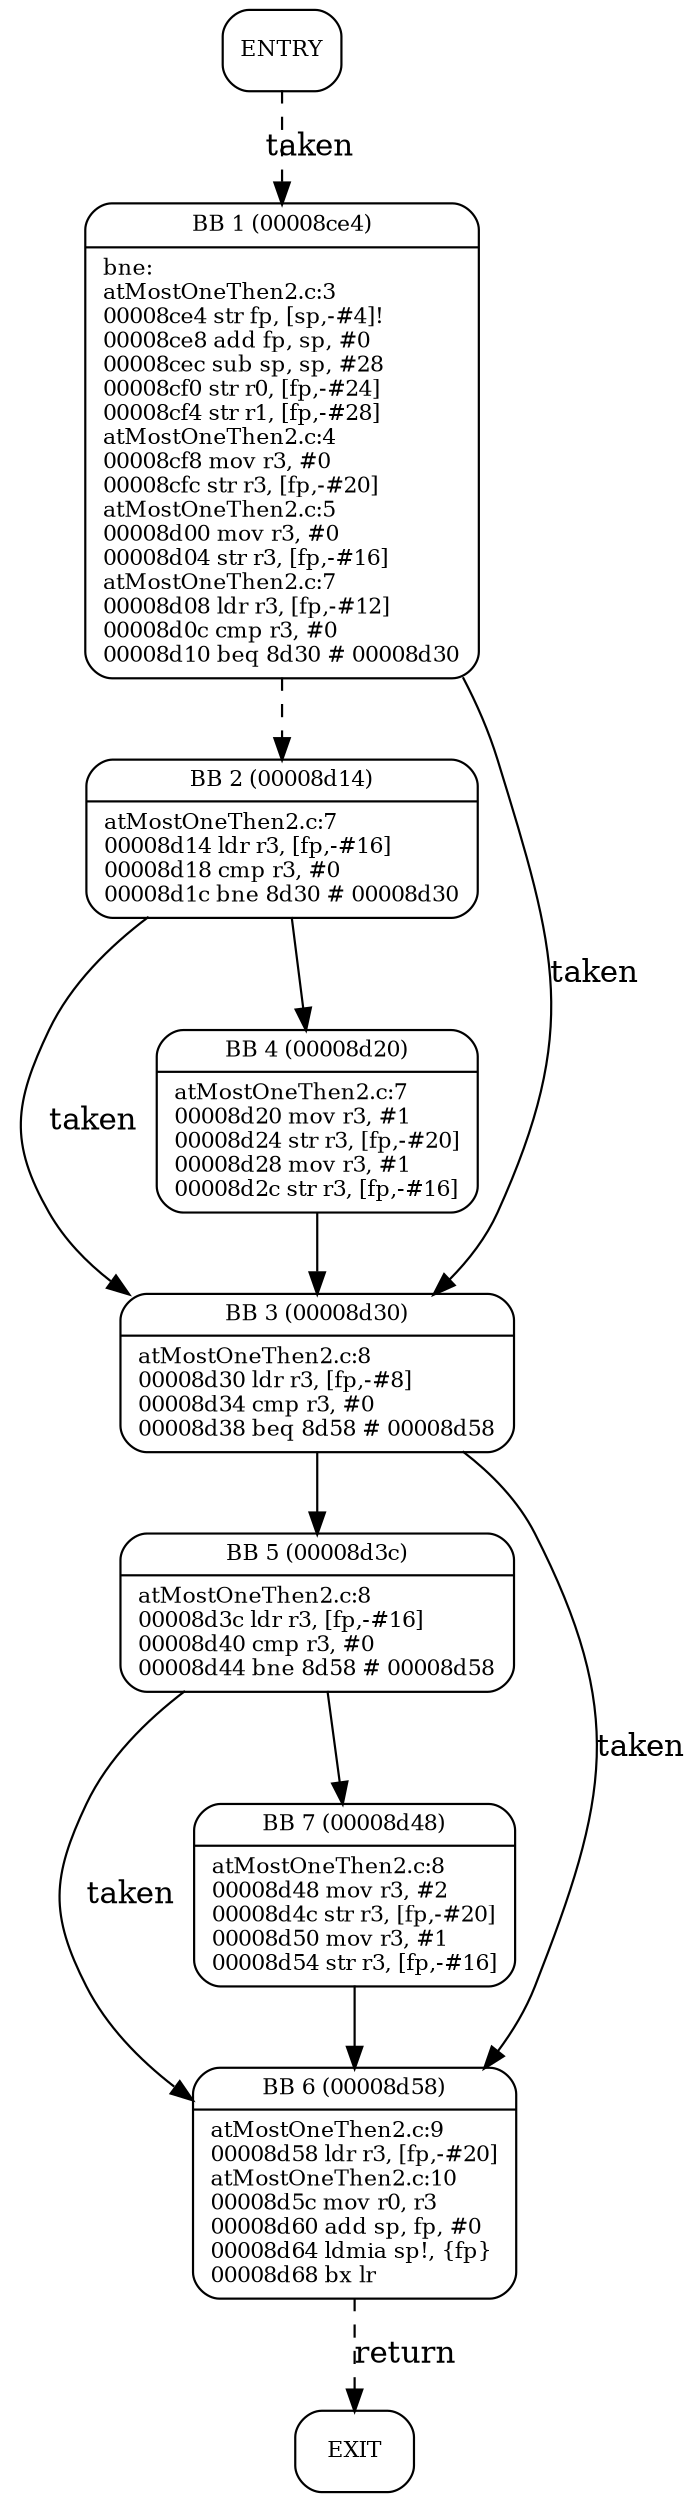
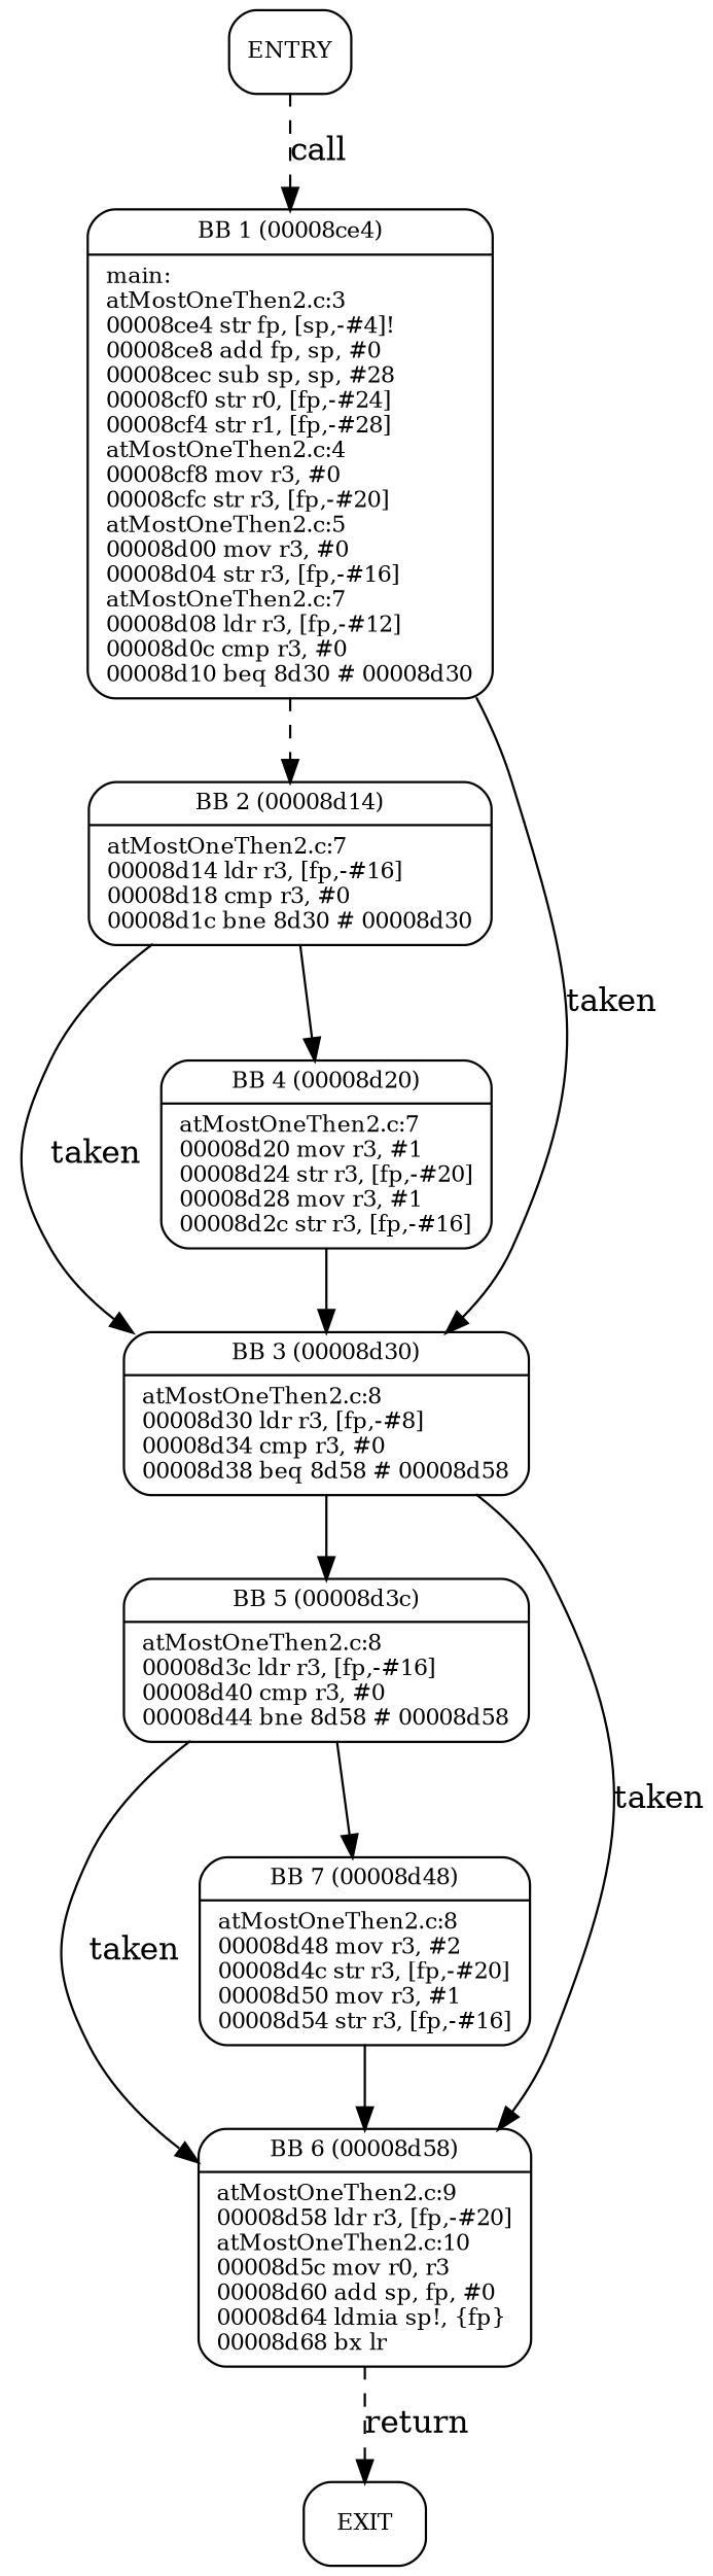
  digraph {
    node [fontsize=10 labeljust=l shape=Mrecord]
    edge [weight=4]
    n1 [label=ENTRY]
-   n2 [label="{BB 1 (00008ce4) | bne:\latMostOneThen2.c:3\l00008ce4    str fp, [sp,-#4]!\l00008ce8    add fp, sp, #0\l00008cec    sub sp, sp, #28\l00008cf0    str r0, [fp,-#24]\l00008cf4    str r1, [fp,-#28]\latMostOneThen2.c:4\l00008cf8    mov r3, #0\l00008cfc    str r3, [fp,-#20]\latMostOneThen2.c:5\l00008d00    mov r3, #0\l00008d04    str r3, [fp,-#16]\latMostOneThen2.c:7\l00008d08    ldr r3, [fp,-#12]\l00008d0c    cmp r3, #0\l00008d10    beq 8d30    # 00008d30\l }"]
+   n2 [label="{BB 1 (00008ce4) | main:\latMostOneThen2.c:3\l00008ce4    str fp, [sp,-#4]!\l00008ce8    add fp, sp, #0\l00008cec    sub sp, sp, #28\l00008cf0    str r0, [fp,-#24]\l00008cf4    str r1, [fp,-#28]\latMostOneThen2.c:4\l00008cf8    mov r3, #0\l00008cfc    str r3, [fp,-#20]\latMostOneThen2.c:5\l00008d00    mov r3, #0\l00008d04    str r3, [fp,-#16]\latMostOneThen2.c:7\l00008d08    ldr r3, [fp,-#12]\l00008d0c    cmp r3, #0\l00008d10    beq 8d30    # 00008d30\l }"]
    n3 [label="{BB 2 (00008d14) | atMostOneThen2.c:7\l00008d14    ldr r3, [fp,-#16]\l00008d18    cmp r3, #0\l00008d1c    bne 8d30    # 00008d30\l }"]
    n4 [label="{BB 3 (00008d30) | atMostOneThen2.c:8\l00008d30    ldr r3, [fp,-#8]\l00008d34    cmp r3, #0\l00008d38    beq 8d58    # 00008d58\l }"]
    n5 [label="{BB 4 (00008d20) | atMostOneThen2.c:7\l00008d20    mov r3, #1\l00008d24    str r3, [fp,-#20]\l00008d28    mov r3, #1\l00008d2c    str r3, [fp,-#16]\l }"]
    n6 [label="{BB 5 (00008d3c) | atMostOneThen2.c:8\l00008d3c    ldr r3, [fp,-#16]\l00008d40    cmp r3, #0\l00008d44    bne 8d58    # 00008d58\l }"]
    n7 [label="{BB 6 (00008d58) | atMostOneThen2.c:9\l00008d58    ldr r3, [fp,-#20]\latMostOneThen2.c:10\l00008d5c    mov r0, r3\l00008d60    add sp, fp, #0\l00008d64    ldmia sp!, \{fp\}\l00008d68    bx lr\l }"]
    n8 [label="{BB 7 (00008d48) | atMostOneThen2.c:8\l00008d48    mov r3, #2\l00008d4c    str r3, [fp,-#20]\l00008d50    mov r3, #1\l00008d54    str r3, [fp,-#16]\l }"]
    n9 [label=EXIT]
-   n1 -> n2 [label=taken style=dashed weight=2]
+   n1 -> n2 [label=call style=dashed weight=2]
    n2 -> n3 [style=dashed]
    n2 -> n4 [label=taken weight=3]
    n3 -> n4 [label=taken weight=3]
    n3 -> n5
    n4 -> n6
    n4 -> n7 [label=taken weight=3]
    n5 -> n4
    n6 -> n7 [label=taken weight=3]
    n6 -> n8
    n7 -> n9 [label=return style=dashed weight=2]
    n8 -> n7
  }
